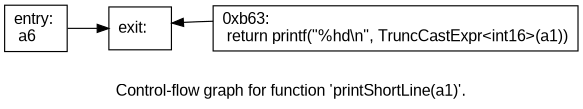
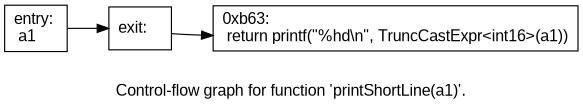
  digraph {
    fontname="Liberation Sans"
    label="Control-flow graph for function 'printShortLine(a1)'."
    rankdir=LR
    node [fontname="Liberation Sans" shape=record]
    edge [fontname="Liberation Sans"]
-   n1 [label="{entry:\l  a6\l}"]
+   n1 [label="{entry:\l  a1\l}"]
    n2 [label="{exit:\l}"]
    n3 [label="{0xb63:\l  return printf(\"%hd\\n\", TruncCastExpr\<int16\>(a1))\l}"]
    n1 -> n2
-   n3 -> n2
+   n2 -> n3
  }
